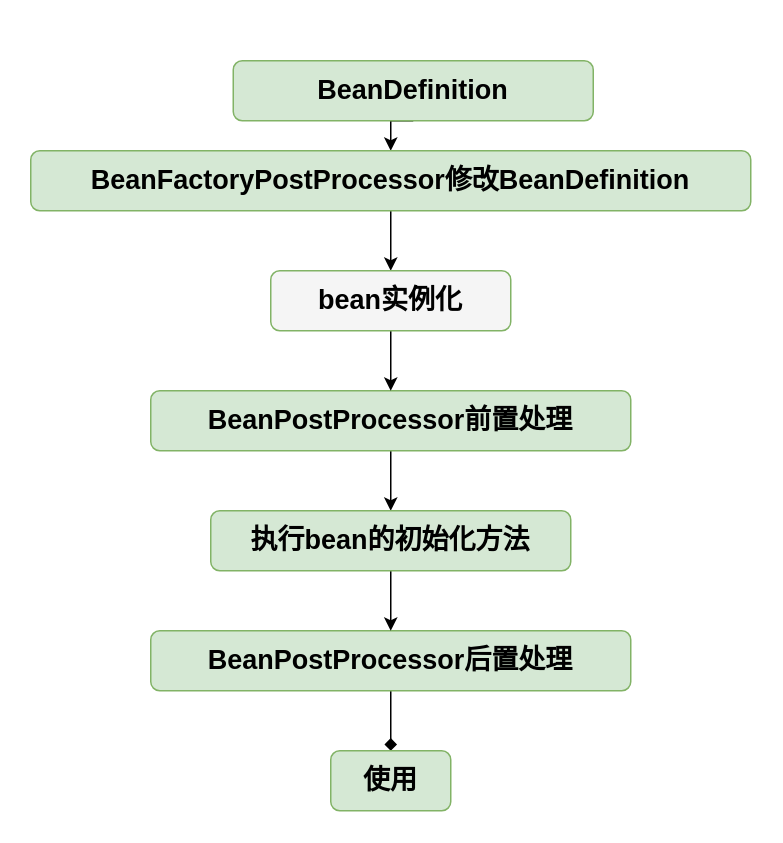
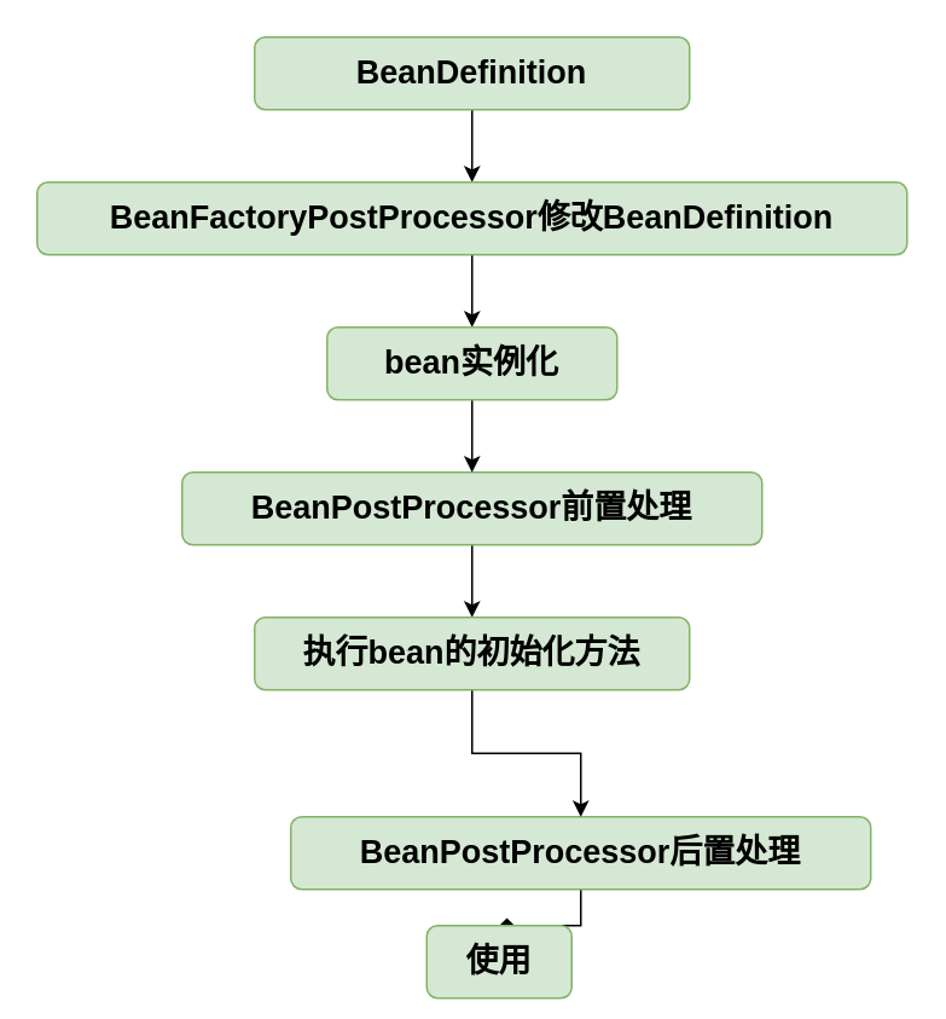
  <mxCell id="0" />
  <mxCell id="1" parent="0" />
  <mxCell id="2" style="edgeStyle=orthogonalEdgeStyle;rounded=0;orthogonalLoop=1;jettySize=auto;html=1;exitX=0.5;exitY=1;exitDx=0;exitDy=0;entryX=0.5;entryY=0;entryDx=0;entryDy=0;" parent="1" source="3" target="5" edge="1"><mxGeometry relative="1" as="geometry" /></mxCell>
- <mxCell id="3" value="&lt;font style=&quot;font-size: 18px&quot;&gt;BeanDefinition&lt;/font&gt;" style="rounded=1;whiteSpace=wrap;html=1;strokeColor=#82b366;fillColor=#d5e8d4;fontStyle=1" parent="1" vertex="1"><mxGeometry x="155" y="40" width="240" height="40" as="geometry" /></mxCell>
+ <mxCell id="3" value="&lt;font style=&quot;font-size: 18px&quot;&gt;BeanDefinition&lt;/font&gt;" style="rounded=1;whiteSpace=wrap;html=1;strokeColor=#82b366;fillColor=#d5e8d4;fontStyle=1" parent="1" vertex="1"><mxGeometry x="140" y="20" width="240" height="40" as="geometry" /></mxCell>
  <mxCell id="4" style="edgeStyle=orthogonalEdgeStyle;rounded=0;orthogonalLoop=1;jettySize=auto;html=1;exitX=0.5;exitY=1;exitDx=0;exitDy=0;entryX=0.5;entryY=0;entryDx=0;entryDy=0;" parent="1" source="5" target="11" edge="1"><mxGeometry relative="1" as="geometry" /></mxCell>
  <mxCell id="5" value="&lt;font style=&quot;font-size: 18px&quot;&gt;BeanFactoryPostProcessor修改BeanDefinition&lt;/font&gt;" style="rounded=1;whiteSpace=wrap;html=1;strokeColor=#82b366;fillColor=#d5e8d4;fontStyle=1" parent="1" vertex="1"><mxGeometry x="20" y="100" width="480" height="40" as="geometry" /></mxCell>
  <mxCell id="6" style="edgeStyle=orthogonalEdgeStyle;rounded=0;orthogonalLoop=1;jettySize=auto;html=1;exitX=0.5;exitY=1;exitDx=0;exitDy=0;entryX=0.5;entryY=0;entryDx=0;entryDy=0;" parent="1" source="7" target="13" edge="1"><mxGeometry relative="1" as="geometry" /></mxCell>
  <mxCell id="7" value="&lt;font style=&quot;font-size: 18px&quot;&gt;BeanPostProcessor前置处理&lt;/font&gt;" style="rounded=1;whiteSpace=wrap;html=1;strokeColor=#82b366;fillColor=#d5e8d4;fontStyle=1" parent="1" vertex="1"><mxGeometry x="100" y="260" width="320" height="40" as="geometry" /></mxCell>
  <mxCell id="8" style="edgeStyle=orthogonalEdgeStyle;rounded=0;orthogonalLoop=1;jettySize=auto;html=1;exitX=0.5;exitY=1;exitDx=0;exitDy=0;entryX=0.5;entryY=0;entryDx=0;entryDy=0;endArrow=diamond;" parent="1" source="9" target="14" edge="1"><mxGeometry relative="1" as="geometry" /></mxCell>
- <mxCell id="9" value="&lt;font style=&quot;font-size: 18px&quot;&gt;BeanPostProcessor后置处理&lt;/font&gt;" style="rounded=1;whiteSpace=wrap;html=1;strokeColor=#82b366;fillColor=#d5e8d4;fontStyle=1" parent="1" vertex="1"><mxGeometry x="100" y="420" width="320" height="40" as="geometry" /></mxCell>
+ <mxCell id="9" value="&lt;font style=&quot;font-size: 18px&quot;&gt;BeanPostProcessor后置处理&lt;/font&gt;" style="rounded=1;whiteSpace=wrap;html=1;strokeColor=#82b366;fillColor=#d5e8d4;fontStyle=1" parent="1" vertex="1"><mxGeometry x="160" y="450" width="320" height="40" as="geometry" /></mxCell>
  <mxCell id="10" style="edgeStyle=orthogonalEdgeStyle;rounded=0;orthogonalLoop=1;jettySize=auto;html=1;exitX=0.5;exitY=1;exitDx=0;exitDy=0;" parent="1" source="11" target="7" edge="1"><mxGeometry relative="1" as="geometry" /></mxCell>
- <mxCell id="11" value="&lt;font style=&quot;font-size: 18px&quot;&gt;bean实例化&lt;/font&gt;" style="rounded=1;whiteSpace=wrap;html=1;strokeColor=#82b366;fillColor=#f5f5f5;fontStyle=1;" parent="1" vertex="1"><mxGeometry x="180" y="180" width="160" height="40" as="geometry" /></mxCell>
+ <mxCell id="11" value="&lt;font style=&quot;font-size: 18px&quot;&gt;bean实例化&lt;/font&gt;" style="rounded=1;whiteSpace=wrap;html=1;strokeColor=#82b366;fillColor=#d5e8d4;fontStyle=1" parent="1" vertex="1"><mxGeometry x="180" y="180" width="160" height="40" as="geometry" /></mxCell>
  <mxCell id="12" style="edgeStyle=orthogonalEdgeStyle;rounded=0;orthogonalLoop=1;jettySize=auto;html=1;exitX=0.5;exitY=1;exitDx=0;exitDy=0;entryX=0.5;entryY=0;entryDx=0;entryDy=0;" parent="1" source="13" target="9" edge="1"><mxGeometry relative="1" as="geometry" /></mxCell>
  <mxCell id="13" value="&lt;font style=&quot;font-size: 18px&quot;&gt;执行bean的初始化方法&lt;/font&gt;" style="rounded=1;whiteSpace=wrap;html=1;strokeColor=#82b366;fillColor=#d5e8d4;fontStyle=1" parent="1" vertex="1"><mxGeometry x="140" y="340" width="240" height="40" as="geometry" /></mxCell>
- <mxCell id="14" value="&lt;font style=&quot;font-size: 18px&quot;&gt;使用&lt;/font&gt;" style="rounded=1;whiteSpace=wrap;html=1;strokeColor=#82b366;fillColor=#d5e8d4;fontStyle=1" parent="1" vertex="1"><mxGeometry x="220" y="500" width="80" height="40" as="geometry" /></mxCell>
+ <mxCell id="14" value="&lt;font style=&quot;font-size: 18px&quot;&gt;使用&lt;/font&gt;" style="rounded=1;whiteSpace=wrap;html=1;strokeColor=#82b366;fillColor=#d5e8d4;fontStyle=1" parent="1" vertex="1"><mxGeometry x="235" y="510" width="80" height="40" as="geometry" /></mxCell>
